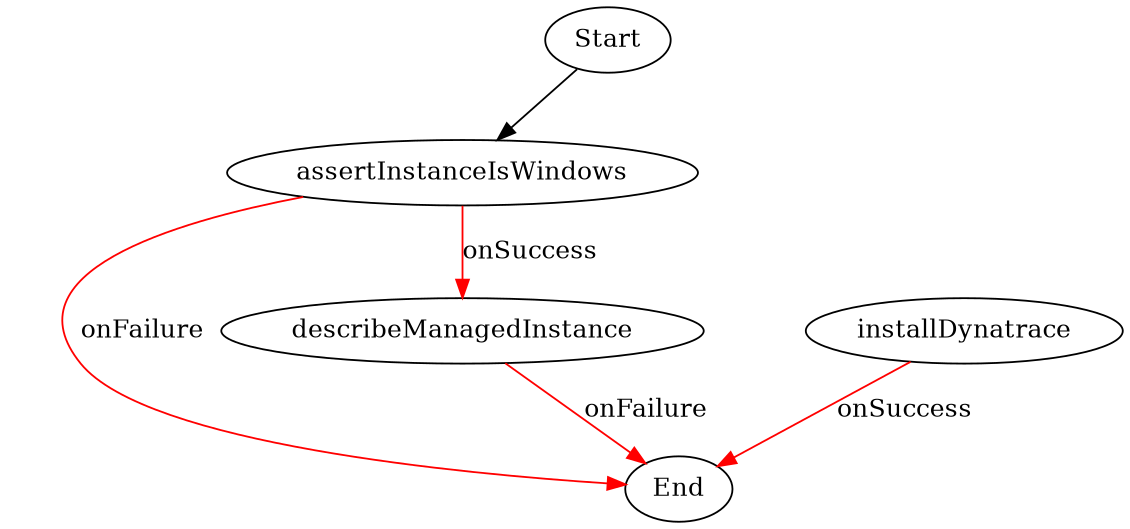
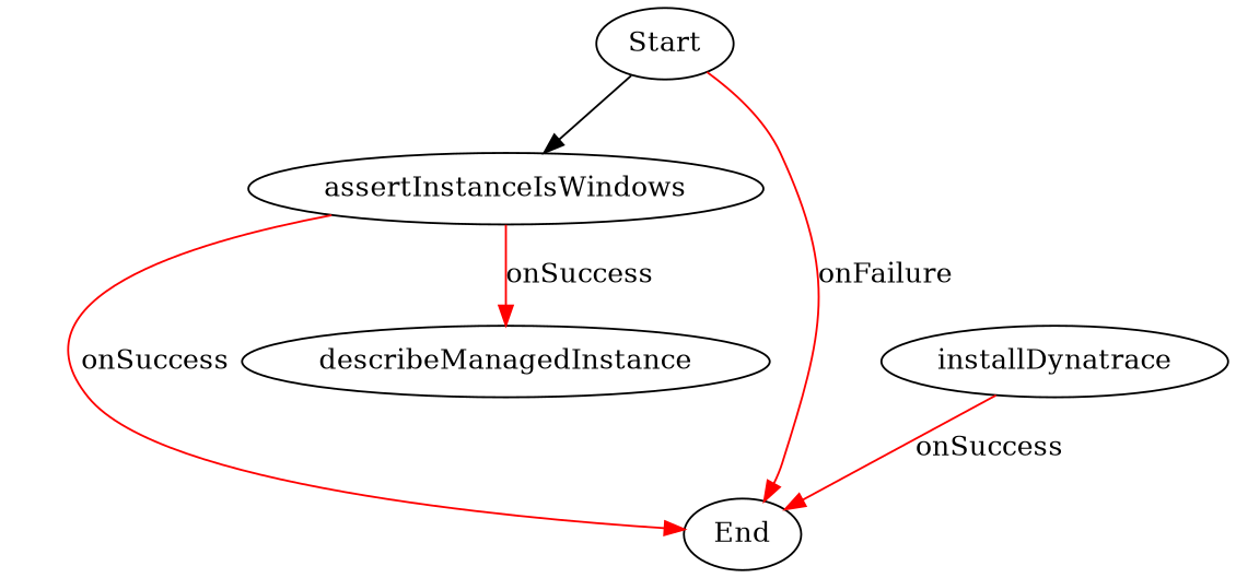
  digraph {
    edge [color=red]
    n1 [label=Start]
    assertInstanceIsWindows
    n3 [label=End]
    describeManagedInstance
    installDynatrace
    n1 -> assertInstanceIsWindows [color=""]
-   assertInstanceIsWindows -> n3 [label=onFailure]
+   assertInstanceIsWindows -> n3 [label=onSuccess]
    assertInstanceIsWindows -> describeManagedInstance [label=onSuccess]
-   describeManagedInstance -> n3 [label=onFailure]
+   n1 -> n3 [label=onFailure]
    installDynatrace -> n3 [label=onSuccess]
  }
